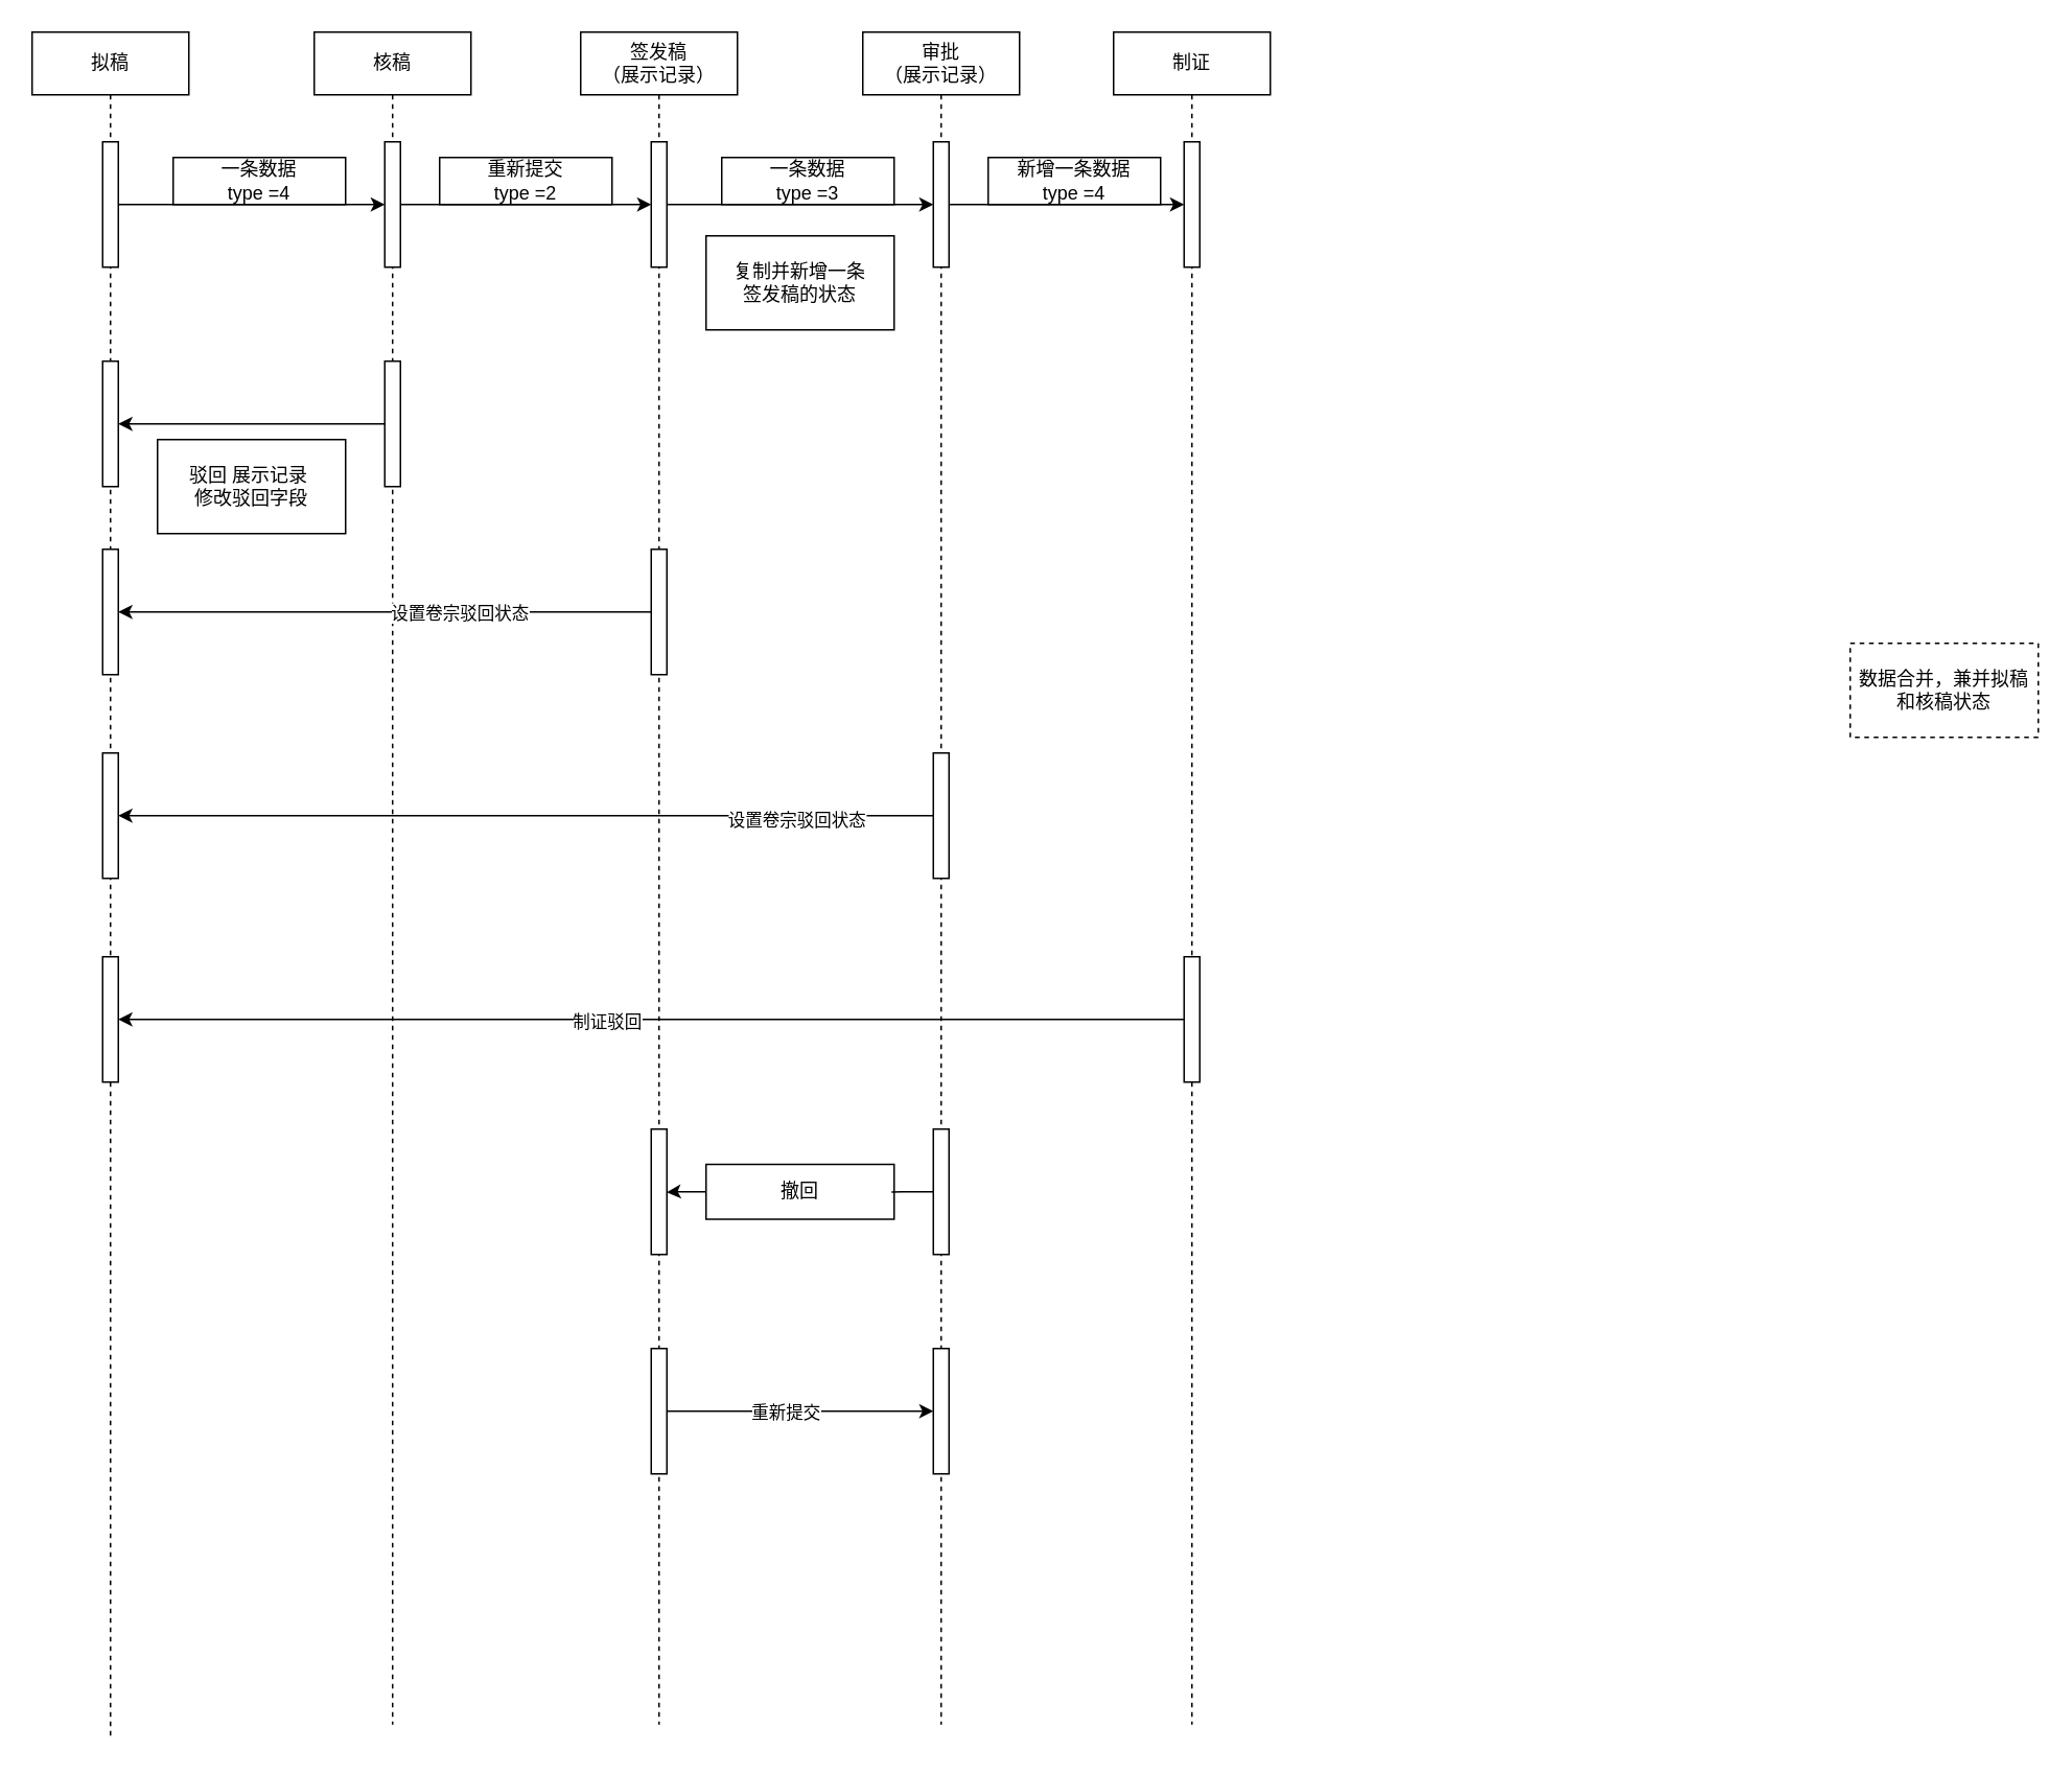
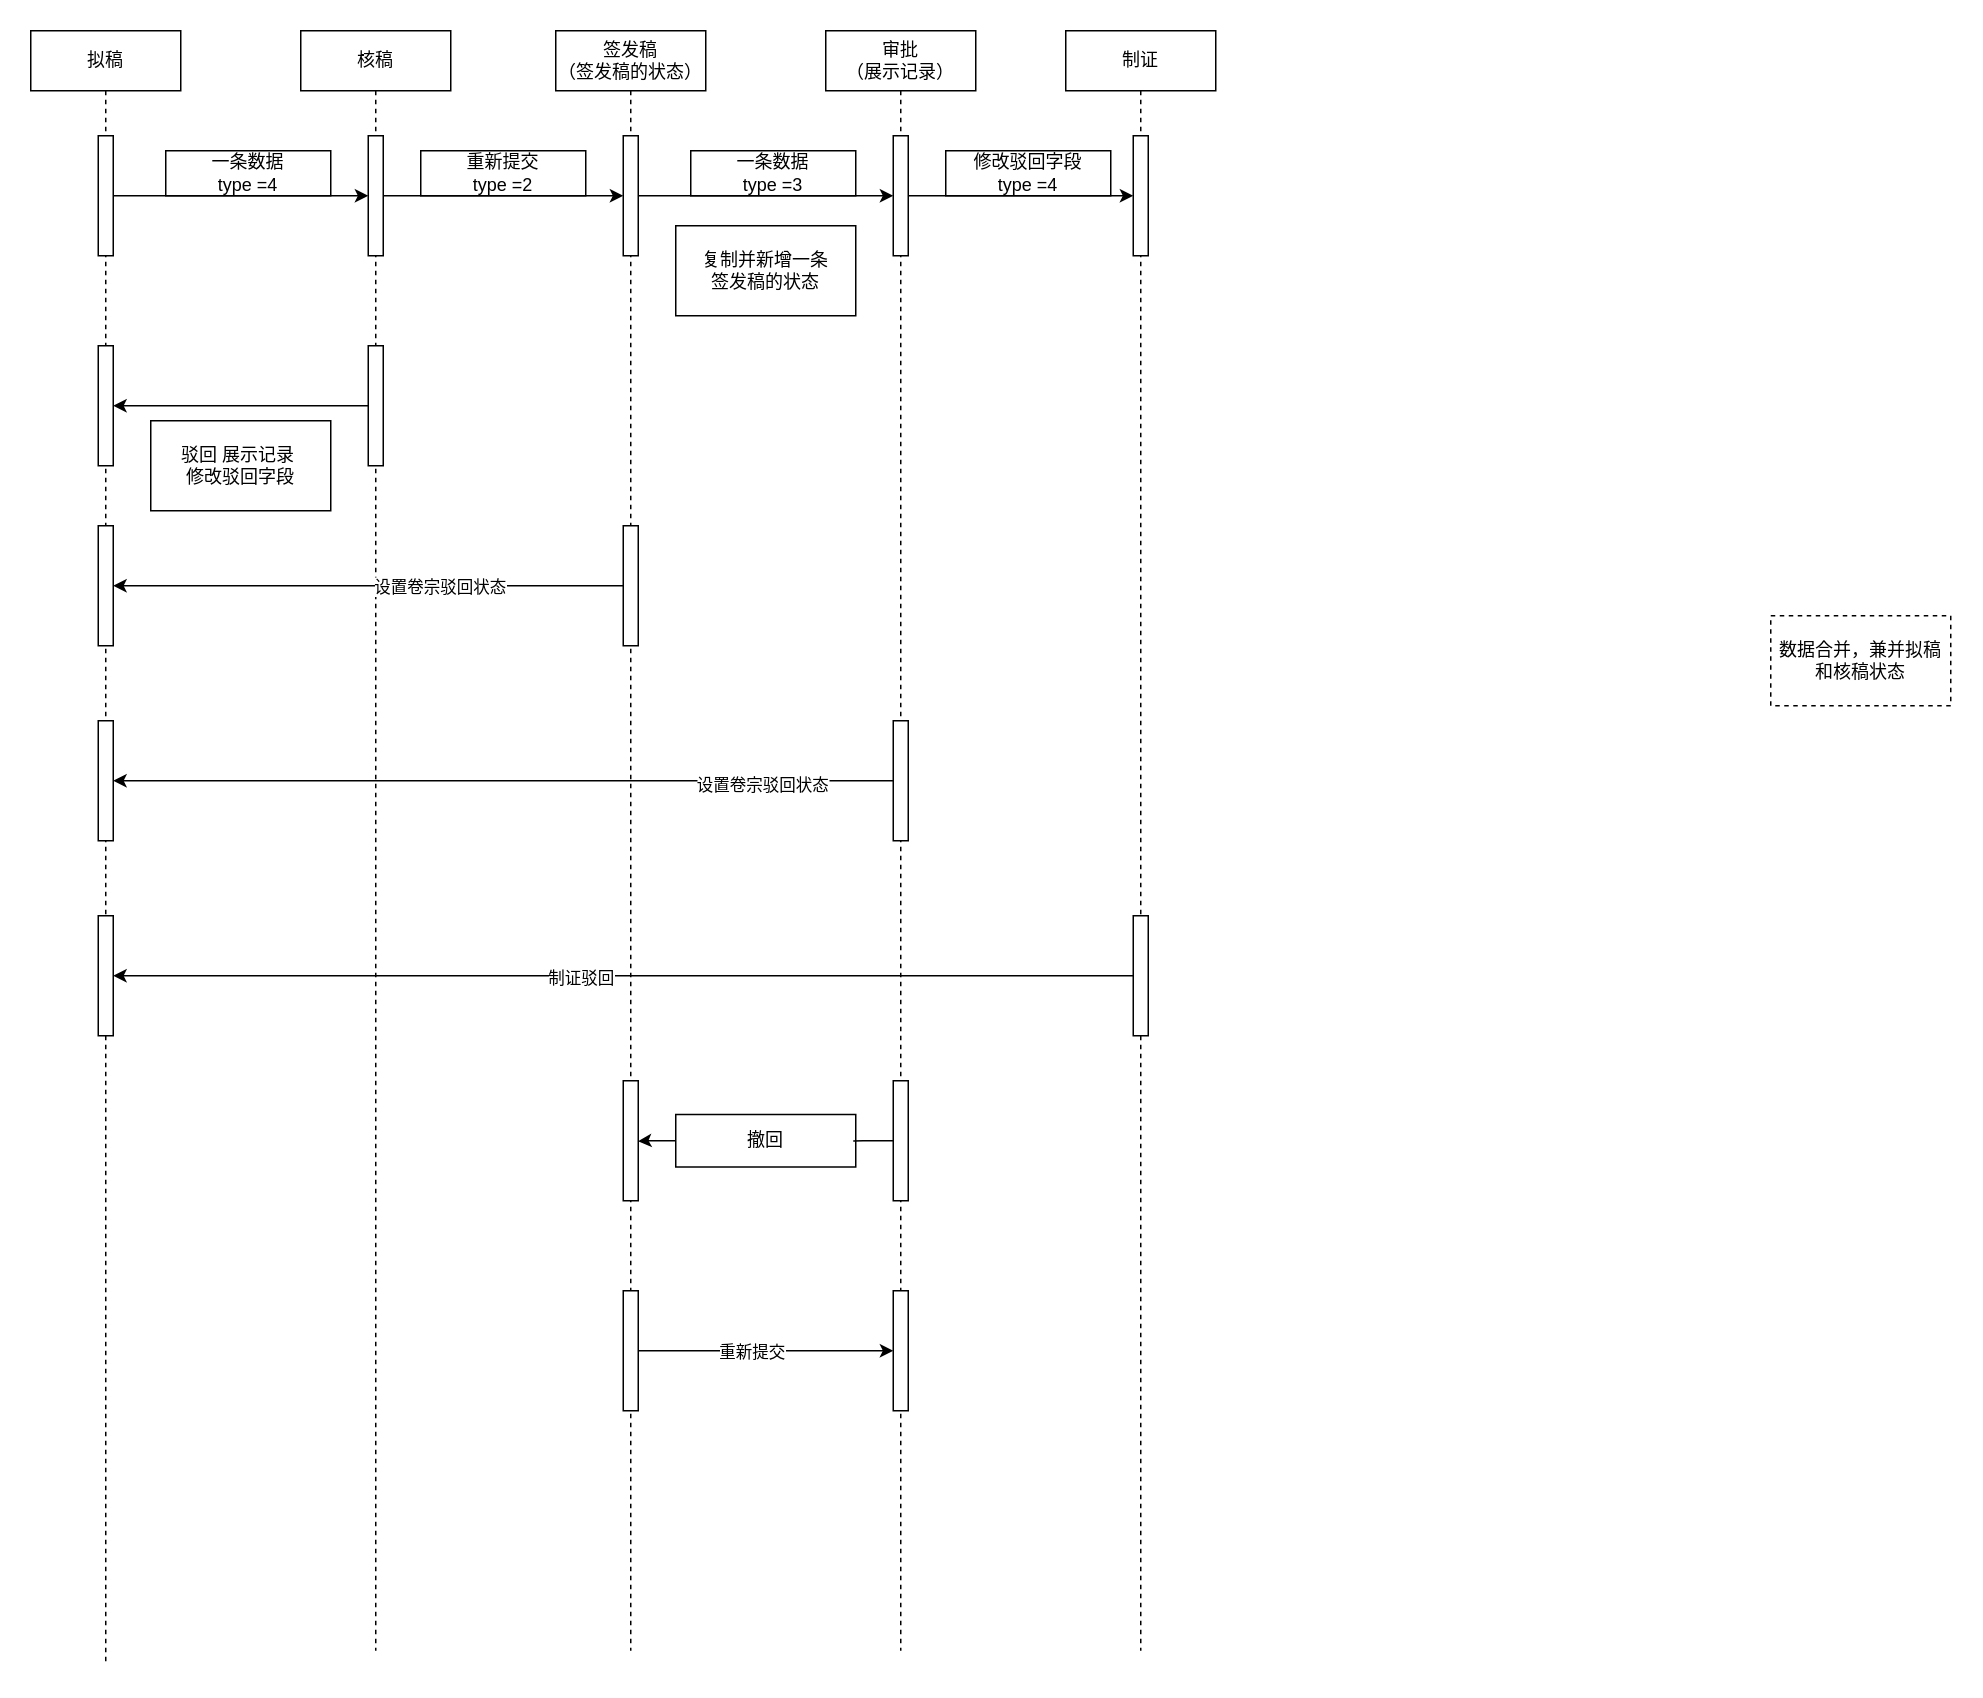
  <mxCell id="0" />
  <mxCell id="1" parent="0" />
  <mxCell id="2" value="拟稿" style="shape=umlLifeline;perimeter=lifelinePerimeter;whiteSpace=wrap;html=1;container=1;collapsible=0;recursiveResize=0;outlineConnect=0;" parent="1" vertex="1"><mxGeometry x="20" y="20" width="100" height="1090" as="geometry" /></mxCell>
  <mxCell id="3" value="" style="html=1;points=[];perimeter=orthogonalPerimeter;" parent="2" vertex="1"><mxGeometry x="45" y="70" width="10" height="80" as="geometry" /></mxCell>
  <mxCell id="4" value="" style="html=1;points=[];perimeter=orthogonalPerimeter;" parent="2" vertex="1"><mxGeometry x="45" y="210" width="10" height="80" as="geometry" /></mxCell>
  <mxCell id="5" value="" style="html=1;points=[];perimeter=orthogonalPerimeter;" parent="2" vertex="1"><mxGeometry x="45" y="330" width="10" height="80" as="geometry" /></mxCell>
  <mxCell id="6" value="" style="html=1;points=[];perimeter=orthogonalPerimeter;" parent="2" vertex="1"><mxGeometry x="45" y="460" width="10" height="80" as="geometry" /></mxCell>
  <mxCell id="7" value="" style="html=1;points=[];perimeter=orthogonalPerimeter;" parent="2" vertex="1"><mxGeometry x="45" y="590" width="10" height="80" as="geometry" /></mxCell>
  <mxCell id="8" value="核稿" style="shape=umlLifeline;perimeter=lifelinePerimeter;whiteSpace=wrap;html=1;container=1;collapsible=0;recursiveResize=0;outlineConnect=0;" parent="1" vertex="1"><mxGeometry x="200" y="20" width="100" height="1080" as="geometry" /></mxCell>
  <mxCell id="9" value="" style="html=1;points=[];perimeter=orthogonalPerimeter;" parent="8" vertex="1"><mxGeometry x="45" y="70" width="10" height="80" as="geometry" /></mxCell>
  <mxCell id="10" value="" style="html=1;points=[];perimeter=orthogonalPerimeter;" parent="8" vertex="1"><mxGeometry x="45" y="210" width="10" height="80" as="geometry" /></mxCell>
- <mxCell id="11" value="签发稿&lt;br&gt;（展示记录）" style="shape=umlLifeline;perimeter=lifelinePerimeter;whiteSpace=wrap;html=1;container=1;collapsible=0;recursiveResize=0;outlineConnect=0;" parent="1" vertex="1"><mxGeometry x="370" y="20" width="100" height="1080" as="geometry" /></mxCell>
+ <mxCell id="11" value="签发稿&lt;br&gt;（签发稿的状态）" style="shape=umlLifeline;perimeter=lifelinePerimeter;whiteSpace=wrap;html=1;container=1;collapsible=0;recursiveResize=0;outlineConnect=0;" parent="1" vertex="1"><mxGeometry x="370" y="20" width="100" height="1080" as="geometry" /></mxCell>
  <mxCell id="12" value="" style="html=1;points=[];perimeter=orthogonalPerimeter;" parent="11" vertex="1"><mxGeometry x="45" y="70" width="10" height="80" as="geometry" /></mxCell>
  <mxCell id="13" value="" style="html=1;points=[];perimeter=orthogonalPerimeter;" parent="11" vertex="1"><mxGeometry x="45" y="330" width="10" height="80" as="geometry" /></mxCell>
  <mxCell id="14" value="" style="html=1;points=[];perimeter=orthogonalPerimeter;" vertex="1" parent="11"><mxGeometry x="45" y="700" width="10" height="80" as="geometry" /></mxCell>
  <mxCell id="15" value="" style="html=1;points=[];perimeter=orthogonalPerimeter;" vertex="1" parent="11"><mxGeometry x="45" y="840" width="10" height="80" as="geometry" /></mxCell>
  <mxCell id="16" value="审批&lt;br&gt;（展示记录）" style="shape=umlLifeline;perimeter=lifelinePerimeter;whiteSpace=wrap;html=1;container=1;collapsible=0;recursiveResize=0;outlineConnect=0;" parent="1" vertex="1"><mxGeometry x="550" y="20" width="100" height="1080" as="geometry" /></mxCell>
  <mxCell id="17" value="" style="html=1;points=[];perimeter=orthogonalPerimeter;" parent="16" vertex="1"><mxGeometry x="45" y="70" width="10" height="80" as="geometry" /></mxCell>
  <mxCell id="18" value="" style="html=1;points=[];perimeter=orthogonalPerimeter;" parent="16" vertex="1"><mxGeometry x="45" y="460" width="10" height="80" as="geometry" /></mxCell>
  <mxCell id="19" value="" style="html=1;points=[];perimeter=orthogonalPerimeter;" vertex="1" parent="16"><mxGeometry x="45" y="700" width="10" height="80" as="geometry" /></mxCell>
  <mxCell id="20" value="" style="html=1;points=[];perimeter=orthogonalPerimeter;" vertex="1" parent="16"><mxGeometry x="45" y="840" width="10" height="80" as="geometry" /></mxCell>
  <mxCell id="21" value="制证" style="shape=umlLifeline;perimeter=lifelinePerimeter;whiteSpace=wrap;html=1;container=1;collapsible=0;recursiveResize=0;outlineConnect=0;" parent="1" vertex="1"><mxGeometry x="710" y="20" width="100" height="1080" as="geometry" /></mxCell>
  <mxCell id="22" value="" style="html=1;points=[];perimeter=orthogonalPerimeter;" parent="21" vertex="1"><mxGeometry x="45" y="70" width="10" height="80" as="geometry" /></mxCell>
  <mxCell id="23" value="" style="html=1;points=[];perimeter=orthogonalPerimeter;" parent="21" vertex="1"><mxGeometry x="45" y="590" width="10" height="80" as="geometry" /></mxCell>
  <mxCell id="24" style="edgeStyle=orthogonalEdgeStyle;rounded=0;orthogonalLoop=1;jettySize=auto;html=1;" parent="1" source="9" target="12" edge="1"><mxGeometry relative="1" as="geometry" /></mxCell>
  <mxCell id="25" value="重新提交 &lt;br&gt;type =2" style="whiteSpace=wrap;html=1;" parent="1" vertex="1"><mxGeometry x="280" y="100" width="110" height="30" as="geometry" /></mxCell>
  <mxCell id="26" value="一条数据 &lt;br&gt;type =3" style="whiteSpace=wrap;html=1;" parent="1" vertex="1"><mxGeometry x="460" y="100" width="110" height="30" as="geometry" /></mxCell>
  <mxCell id="27" style="edgeStyle=orthogonalEdgeStyle;rounded=0;orthogonalLoop=1;jettySize=auto;html=1;" parent="1" source="12" target="17" edge="1"><mxGeometry relative="1" as="geometry" /></mxCell>
  <mxCell id="28" style="edgeStyle=orthogonalEdgeStyle;rounded=0;orthogonalLoop=1;jettySize=auto;html=1;" parent="1" source="17" target="22" edge="1"><mxGeometry relative="1" as="geometry" /></mxCell>
- <mxCell id="29" value="新增一条数据 &lt;br&gt;type =4" style="whiteSpace=wrap;html=1;" parent="1" vertex="1"><mxGeometry x="630" y="100" width="110" height="30" as="geometry" /></mxCell>
+ <mxCell id="29" value="修改驳回字段 &lt;br&gt;type =4" style="whiteSpace=wrap;html=1;" parent="1" vertex="1"><mxGeometry x="630" y="100" width="110" height="30" as="geometry" /></mxCell>
  <mxCell id="30" style="edgeStyle=orthogonalEdgeStyle;rounded=0;orthogonalLoop=1;jettySize=auto;html=1;" parent="1" source="3" target="9" edge="1"><mxGeometry relative="1" as="geometry" /></mxCell>
  <mxCell id="31" style="edgeStyle=orthogonalEdgeStyle;rounded=0;orthogonalLoop=1;jettySize=auto;html=1;" parent="1" source="10" target="4" edge="1"><mxGeometry relative="1" as="geometry" /></mxCell>
  <mxCell id="32" style="edgeStyle=orthogonalEdgeStyle;rounded=0;orthogonalLoop=1;jettySize=auto;html=1;" parent="1" source="13" target="5" edge="1"><mxGeometry relative="1" as="geometry" /></mxCell>
  <mxCell id="33" value="设置卷宗驳回状态" style="edgeLabel;html=1;align=center;verticalAlign=middle;resizable=0;points=[];" vertex="1" connectable="0" parent="32"><mxGeometry x="-0.275" y="-1" relative="1" as="geometry"><mxPoint y="1" as="offset" /></mxGeometry></mxCell>
  <mxCell id="34" style="edgeStyle=orthogonalEdgeStyle;rounded=0;orthogonalLoop=1;jettySize=auto;html=1;" parent="1" source="18" target="6" edge="1"><mxGeometry relative="1" as="geometry" /></mxCell>
  <mxCell id="35" value="&lt;span style=&quot;color: rgba(0 , 0 , 0 , 0) ; font-family: monospace ; font-size: 0px ; background-color: rgb(248 , 249 , 250)&quot;&gt;%3CmxGraphModel%3E%3Croot%3E%3CmxCell%20id%3D%220%22%2F%3E%3CmxCell%20id%3D%221%22%20parent%3D%220%22%2F%3E%3CmxCell%20id%3D%222%22%20value%3D%22%E8%AE%BE%E7%BD%AE%E5%8D%B7%E5%AE%97%E9%A9%B3%E5%9B%9E%E7%8A%B6%E6%80%81%22%20style%3D%22edgeLabel%3Bhtml%3D1%3Balign%3Dcenter%3BverticalAlign%3Dmiddle%3Bresizable%3D0%3Bpoints%3D%5B%5D%3B%22%20vertex%3D%221%22%20connectable%3D%220%22%20parent%3D%221%22%3E%3CmxGeometry%20x%3D%22301.667%22%20y%3D%22400%22%20as%3D%22geometry%22%2F%3E%3C%2FmxCell%3E%3C%2Froot%3E%3C%2FmxGraphModel%3E&lt;/span&gt;&lt;span style=&quot;color: rgba(0 , 0 , 0 , 0) ; font-family: monospace ; font-size: 0px ; background-color: rgb(248 , 249 , 250)&quot;&gt;%3CmxGraphModel%3E%3Croot%3E%3CmxCell%20id%3D%220%22%2F%3E%3CmxCell%20id%3D%221%22%20parent%3D%220%22%2F%3E%3CmxCell%20id%3D%222%22%20value%3D%22%E8%AE%BE%E7%BD%AE%E5%8D%B7%E5%AE%97%E9%A9%B3%E5%9B%9E%E7%8A%B6%E6%80%81%22%20style%3D%22edgeLabel%3Bhtml%3D1%3Balign%3Dcenter%3BverticalAlign%3Dmiddle%3Bresizable%3D0%3Bpoints%3D%5B%5D%3B%22%20vertex%3D%221%22%20connectable%3D%220%22%20parent%3D%221%22%3E%3CmxGeometry%20x%3D%22301.667%22%20y%3D%22400%22%20as%3D%22geometry%22%2F%3E%3C%2FmxCell%3E%3C%2Froot%3E%3C%2FmxGraphModel%3E&lt;/span&gt;" style="edgeLabel;html=1;align=center;verticalAlign=middle;resizable=0;points=[];" vertex="1" connectable="0" parent="34"><mxGeometry x="-0.631" y="-2" relative="1" as="geometry"><mxPoint as="offset" /></mxGeometry></mxCell>
  <mxCell id="36" value="设置卷宗驳回状态" style="edgeLabel;html=1;align=center;verticalAlign=middle;resizable=0;points=[];" vertex="1" connectable="0" parent="34"><mxGeometry x="-0.66" y="2" relative="1" as="geometry"><mxPoint as="offset" /></mxGeometry></mxCell>
  <mxCell id="37" style="edgeStyle=orthogonalEdgeStyle;rounded=0;orthogonalLoop=1;jettySize=auto;html=1;" parent="1" source="23" target="7" edge="1"><mxGeometry relative="1" as="geometry" /></mxCell>
  <mxCell id="38" value="制证驳回" style="edgeLabel;html=1;align=center;verticalAlign=middle;resizable=0;points=[];" vertex="1" connectable="0" parent="37"><mxGeometry x="0.085" y="1" relative="1" as="geometry"><mxPoint as="offset" /></mxGeometry></mxCell>
  <mxCell id="39" value="一条数据 &lt;br&gt;type =4" style="whiteSpace=wrap;html=1;" parent="1" vertex="1"><mxGeometry x="110" y="100" width="110" height="30" as="geometry" /></mxCell>
  <mxCell id="40" value="数据合并，兼并拟稿和核稿状态" style="whiteSpace=wrap;html=1;dashed=1;" vertex="1" parent="1"><mxGeometry x="1180" y="410" width="120" height="60" as="geometry" /></mxCell>
  <mxCell id="41" value="复制并新增一条&lt;br&gt;签发稿的状态" style="whiteSpace=wrap;html=1;" vertex="1" parent="1"><mxGeometry x="450" y="150" width="120" height="60" as="geometry" /></mxCell>
  <mxCell id="42" value="驳回 展示记录&amp;nbsp;&lt;br&gt;修改驳回字段" style="whiteSpace=wrap;html=1;" vertex="1" parent="1"><mxGeometry x="100" y="280" width="120" height="60" as="geometry" /></mxCell>
  <mxCell id="43" style="edgeStyle=orthogonalEdgeStyle;rounded=0;orthogonalLoop=1;jettySize=auto;html=1;entryX=0.986;entryY=0.504;entryDx=0;entryDy=0;entryPerimeter=0;startArrow=none;" edge="1" parent="1" source="44" target="14"><mxGeometry relative="1" as="geometry" /></mxCell>
  <mxCell id="44" value="撤回" style="whiteSpace=wrap;html=1;" vertex="1" parent="1"><mxGeometry x="450" y="742.5" width="120" height="35" as="geometry" /></mxCell>
  <mxCell id="45" value="" style="edgeStyle=orthogonalEdgeStyle;rounded=0;orthogonalLoop=1;jettySize=auto;html=1;entryX=0.986;entryY=0.504;entryDx=0;entryDy=0;entryPerimeter=0;endArrow=none;" edge="1" parent="1" source="19" target="44"><mxGeometry relative="1" as="geometry"><mxPoint x="595" y="760" as="sourcePoint" /><mxPoint x="424.86" y="760.32" as="targetPoint" /></mxGeometry></mxCell>
  <mxCell id="46" style="edgeStyle=orthogonalEdgeStyle;rounded=0;orthogonalLoop=1;jettySize=auto;html=1;" edge="1" parent="1" source="15" target="20"><mxGeometry relative="1" as="geometry" /></mxCell>
  <mxCell id="47" value="重新提交" style="edgeLabel;html=1;align=center;verticalAlign=middle;resizable=0;points=[];" vertex="1" connectable="0" parent="46"><mxGeometry x="-0.344" relative="1" as="geometry"><mxPoint x="19" as="offset" /></mxGeometry></mxCell>
